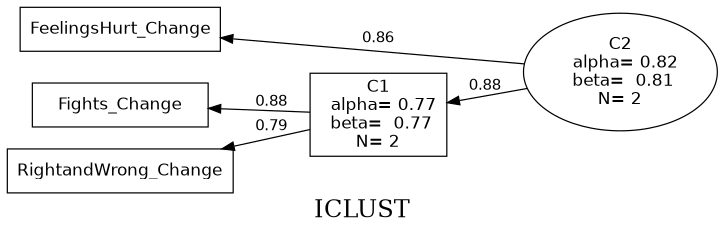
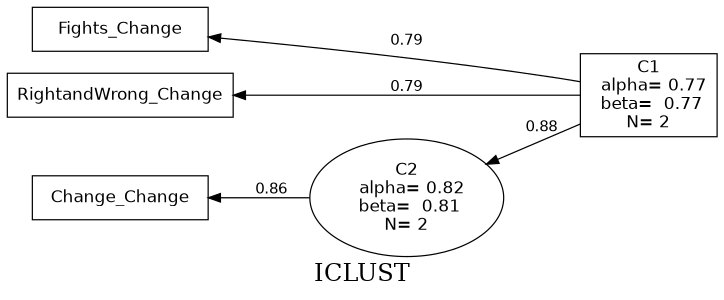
  digraph {
    fontsize=20
    label=ICLUST
    rankdir=RL
    node [fontname=Helvetica fontsize=14 shape=box]
    edge [fontname=Helvetica fontsize=12]
    n1 [label=Fights_Change width=2]
-   n2 [label=FeelingsHurt_Change width=2]
+   n2 [label=Change_Change width=2]
    n3 [label=RightandWrong_Change width=2]
    n4 [label="C1\n  alpha= 0.77\n beta=  0.77\nN= 2" width=1]
    n5 [label="C2\n  alpha= 0.82\n beta=  0.81\nN= 2" shape=ellipse width=1]
    subgraph sub_1 {
      rank=same
      n1
      n2
      n3
    }
-   n4 -> n1 [label=0.88]
+   n4 -> n1 [label=0.79]
    n4 -> n3 [label=0.79]
    n5 -> n2 [label=0.86]
-   n5 -> n4 [label=0.88]
+   n4 -> n5 [label=0.88]
  }
